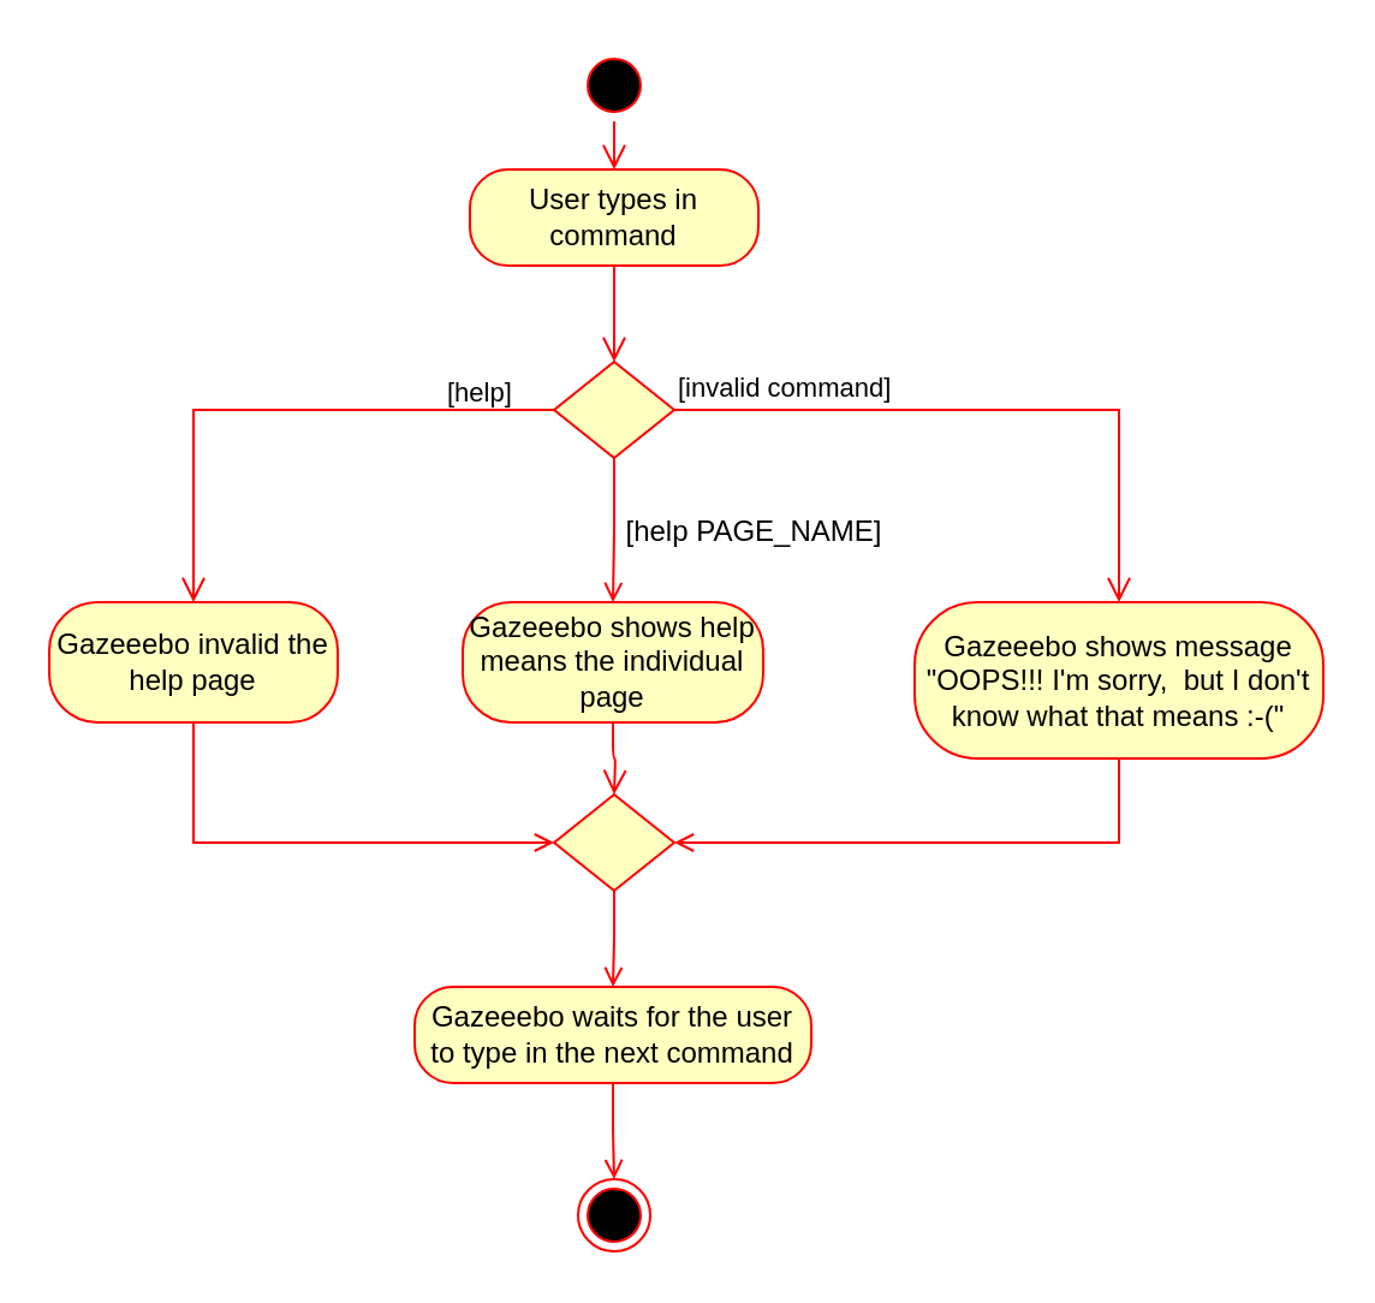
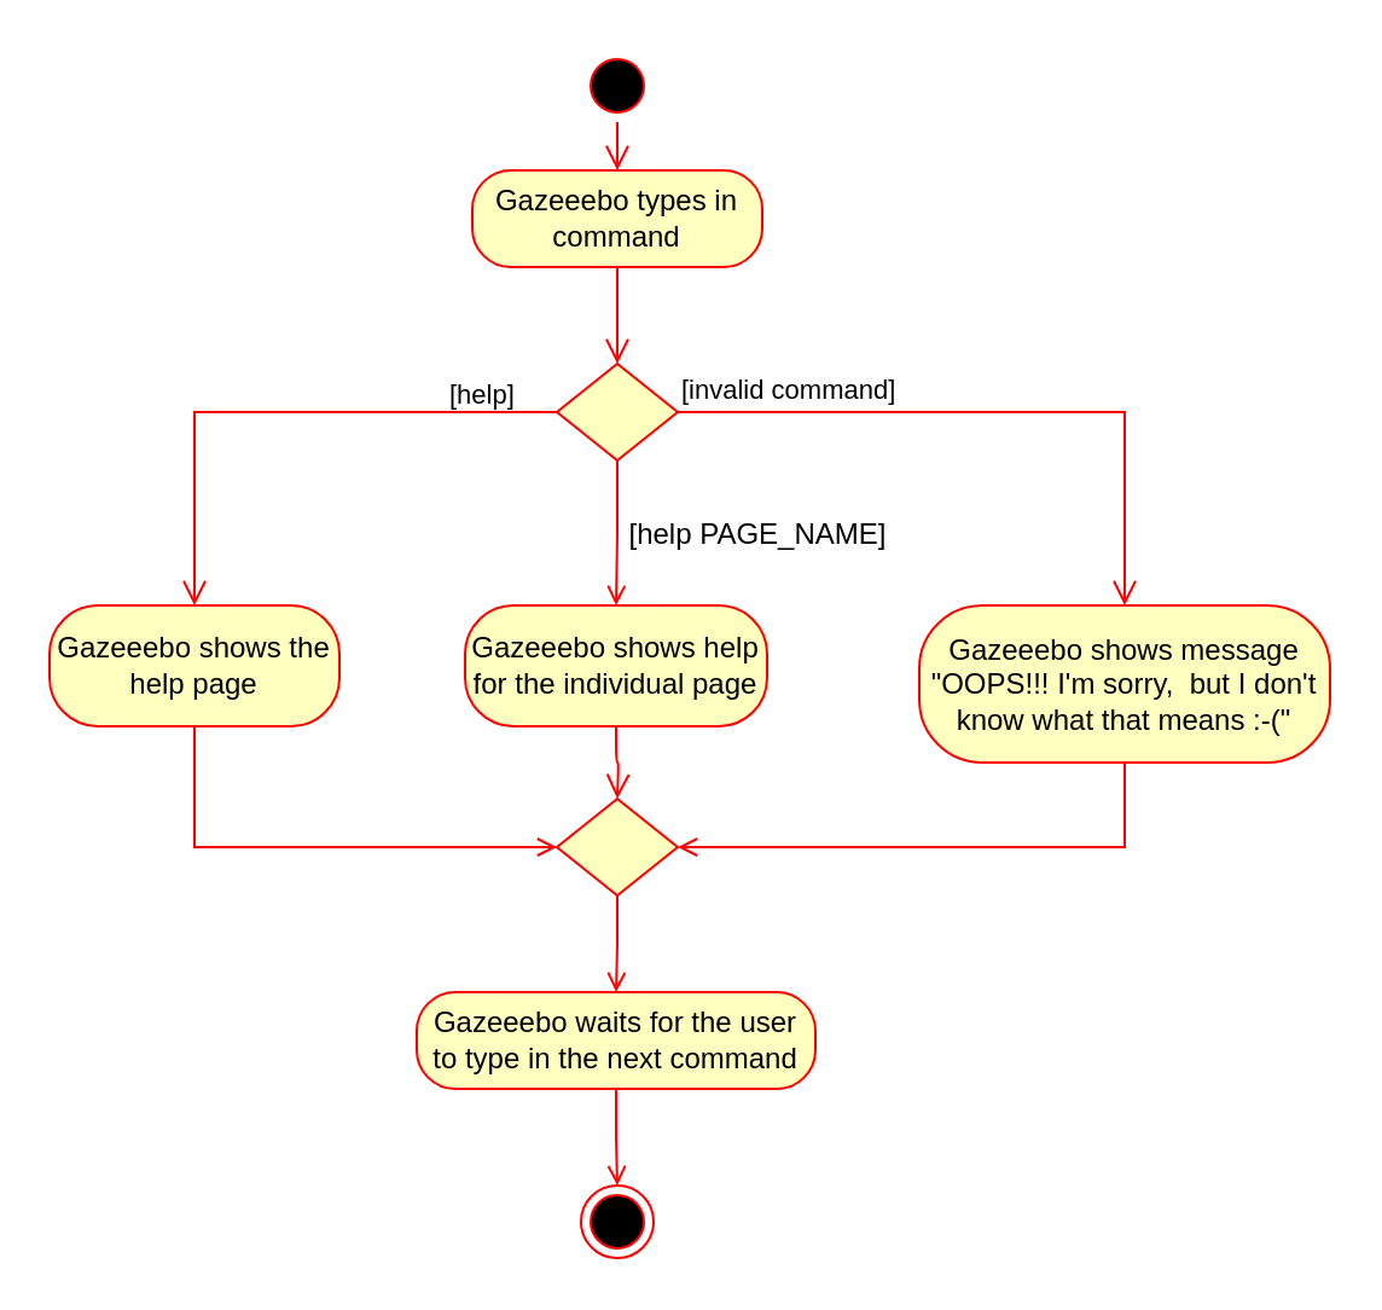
  <mxCell id="0" />
  <mxCell id="1" parent="0" />
- <mxCell id="2" value="User types in command" parent="1" style="rounded=1;whiteSpace=wrap;html=1;arcSize=40;fontColor=#000000;fillColor=#ffffc0;strokeColor=#ff0000;" vertex="1"><mxGeometry as="geometry" y="70" x="195" height="40" width="120" /></mxCell>
+ <mxCell id="2" value="Gazeeebo types in command" parent="1" style="rounded=1;whiteSpace=wrap;html=1;arcSize=40;fontColor=#000000;fillColor=#ffffc0;strokeColor=#ff0000;" vertex="1"><mxGeometry as="geometry" y="70" x="195" height="40" width="120" /></mxCell>
  <mxCell id="3" source="2" value="" parent="1" edge="1" style="edgeStyle=orthogonalEdgeStyle;html=1;verticalAlign=bottom;endArrow=open;endSize=8;strokeColor=#FF0000;rounded=0;"><mxGeometry as="geometry" relative="1"><mxPoint as="targetPoint" y="150" x="255" /></mxGeometry></mxCell>
  <mxCell id="4" value="" parent="1" style="ellipse;html=1;shape=startState;fillColor=#000000;strokeColor=#ff0000;" vertex="1"><mxGeometry as="geometry" y="20" x="240" height="30" width="30" /></mxCell>
  <mxCell id="5" source="4" value="" parent="1" edge="1" style="edgeStyle=orthogonalEdgeStyle;html=1;verticalAlign=bottom;endArrow=open;endSize=8;strokeColor=#ff0000;"><mxGeometry as="geometry" relative="1"><mxPoint as="targetPoint" y="70" x="255" /></mxGeometry></mxCell>
  <mxCell id="6" source="8" value="" parent="1" target="11" edge="1" style="edgeStyle=orthogonalEdgeStyle;rounded=0;orthogonalLoop=1;jettySize=auto;html=1;strokeColor=#FF0000;entryX=0.5;entryY=0;entryDx=0;entryDy=0;endArrow=open;endFill=0;"><mxGeometry as="geometry" relative="1"><mxPoint as="targetPoint" y="220" x="255" /></mxGeometry></mxCell>
  <mxCell id="7" value="[help PAGE_NAME]" parent="6" style="text;html=1;resizable=0;points=[];align=center;verticalAlign=middle;labelBackgroundColor=#ffffff;" vertex="1" connectable="0"><mxGeometry as="geometry" relative="1" y="-10" x="0.2"><mxPoint as="offset" y="-5" x="68" /></mxGeometry></mxCell>
  <mxCell id="8" value="" parent="1" style="rhombus;whiteSpace=wrap;html=1;fillColor=#ffffc0;strokeColor=#ff0000;" vertex="1"><mxGeometry as="geometry" y="150" x="230" height="40" width="50" /></mxCell>
  <mxCell id="9" source="8" value="[invalid command]" parent="1" target="18" edge="1" style="edgeStyle=orthogonalEdgeStyle;html=1;align=left;verticalAlign=bottom;endArrow=open;endSize=8;strokeColor=#ff0000;rounded=0;entryX=0.5;entryY=0;entryDx=0;entryDy=0;"><mxGeometry as="geometry" relative="1" x="-1"><mxPoint as="targetPoint" y="210" x="420" /><Array as="points"><mxPoint y="170" x="465" /></Array></mxGeometry></mxCell>
  <mxCell id="10" source="8" value="[help]" parent="1" target="16" edge="1" style="edgeStyle=orthogonalEdgeStyle;html=1;align=left;verticalAlign=top;endArrow=open;endSize=8;strokeColor=#ff0000;exitX=0;exitY=0.5;exitDx=0;exitDy=0;rounded=0;entryX=0.5;entryY=0;entryDx=0;entryDy=0;"><mxGeometry as="geometry" relative="1" y="-20" x="-0.6"><mxPoint as="targetPoint" y="170" x="140" /><mxPoint as="sourcePoint" y="170" x="215" /><mxPoint as="offset" /></mxGeometry></mxCell>
- <mxCell id="11" value="Gazeeebo shows help means the individual page" parent="1" style="rounded=1;whiteSpace=wrap;html=1;arcSize=40;fontColor=#000000;fillColor=#ffffc0;strokeColor=#ff0000;" vertex="1"><mxGeometry as="geometry" y="250" x="192" height="50" width="125" /></mxCell>
+ <mxCell id="11" value="Gazeeebo shows help for the individual page" parent="1" style="rounded=1;whiteSpace=wrap;html=1;arcSize=40;fontColor=#000000;fillColor=#ffffc0;strokeColor=#ff0000;" vertex="1"><mxGeometry as="geometry" y="250" x="192" height="50" width="125" /></mxCell>
  <mxCell id="12" source="11" value="" parent="1" edge="1" style="edgeStyle=orthogonalEdgeStyle;html=1;verticalAlign=bottom;endArrow=open;endSize=8;strokeColor=#ff0000;"><mxGeometry as="geometry" relative="1"><mxPoint as="targetPoint" y="330" x="255" /></mxGeometry></mxCell>
  <mxCell id="13" source="14" parent="1" target="20" edge="1" style="edgeStyle=orthogonalEdgeStyle;rounded=0;orthogonalLoop=1;jettySize=auto;html=1;exitX=0.5;exitY=1;exitDx=0;exitDy=0;entryX=0.5;entryY=0;entryDx=0;entryDy=0;endArrow=open;endFill=0;strokeColor=#FF0000;"><mxGeometry as="geometry" relative="1" /></mxCell>
  <mxCell id="14" value="" parent="1" style="rhombus;whiteSpace=wrap;html=1;fillColor=#ffffc0;strokeColor=#ff0000;" vertex="1"><mxGeometry as="geometry" y="330" x="230" height="40" width="50" /></mxCell>
  <mxCell id="15" source="16" value="" parent="1" target="14" edge="1" style="edgeStyle=orthogonalEdgeStyle;rounded=0;orthogonalLoop=1;jettySize=auto;html=1;strokeColor=#FF0000;entryX=0;entryY=0.5;entryDx=0;entryDy=0;exitX=0.5;exitY=1;exitDx=0;exitDy=0;endArrow=open;endFill=0;"><mxGeometry as="geometry" relative="1"><mxPoint as="targetPoint" y="380" x="80" /><Array as="points"><mxPoint y="350" x="80" /></Array></mxGeometry></mxCell>
- <mxCell id="16" value="Gazeeebo invalid the help page" parent="1" style="rounded=1;whiteSpace=wrap;html=1;arcSize=40;fontColor=#000000;fillColor=#ffffc0;strokeColor=#ff0000;" vertex="1"><mxGeometry as="geometry" y="250" x="20" height="50" width="120" /></mxCell>
+ <mxCell id="16" value="Gazeeebo shows the help page" parent="1" style="rounded=1;whiteSpace=wrap;html=1;arcSize=40;fontColor=#000000;fillColor=#ffffc0;strokeColor=#ff0000;" vertex="1"><mxGeometry as="geometry" y="250" x="20" height="50" width="120" /></mxCell>
  <mxCell id="17" source="18" value="" parent="1" target="14" edge="1" style="edgeStyle=orthogonalEdgeStyle;rounded=0;orthogonalLoop=1;jettySize=auto;html=1;strokeColor=#FF0000;entryX=1;entryY=0.5;entryDx=0;entryDy=0;exitX=0.5;exitY=1;exitDx=0;exitDy=0;endArrow=open;endFill=0;"><mxGeometry as="geometry" relative="1"><mxPoint as="targetPoint" y="395" x="465" /></mxGeometry></mxCell>
  <mxCell id="18" value="Gazeeebo shows message &quot;OOPS!!! I'm sorry,&amp;nbsp; but I don't know what that means :-(&quot;" parent="1" style="rounded=1;whiteSpace=wrap;html=1;arcSize=40;fontColor=#000000;fillColor=#ffffc0;strokeColor=#ff0000;" vertex="1"><mxGeometry as="geometry" y="250" x="380" height="65" width="170" /></mxCell>
  <mxCell id="19" source="20" parent="1" target="21" edge="1" style="edgeStyle=orthogonalEdgeStyle;rounded=0;orthogonalLoop=1;jettySize=auto;html=1;exitX=0.5;exitY=1;exitDx=0;exitDy=0;entryX=0.5;entryY=0;entryDx=0;entryDy=0;endArrow=open;endFill=0;strokeColor=#FF0000;"><mxGeometry as="geometry" relative="1" /></mxCell>
  <mxCell id="20" value="Gazeeebo waits for the user to type in the next command" parent="1" style="rounded=1;whiteSpace=wrap;html=1;arcSize=40;fontColor=#000000;fillColor=#ffffc0;strokeColor=#ff0000;" vertex="1"><mxGeometry as="geometry" y="410" x="172" height="40" width="165" /></mxCell>
  <mxCell id="21" value="" parent="1" style="ellipse;html=1;shape=endState;fillColor=#000000;strokeColor=#ff0000;" vertex="1"><mxGeometry as="geometry" y="490" x="240" height="30" width="30" /></mxCell>
